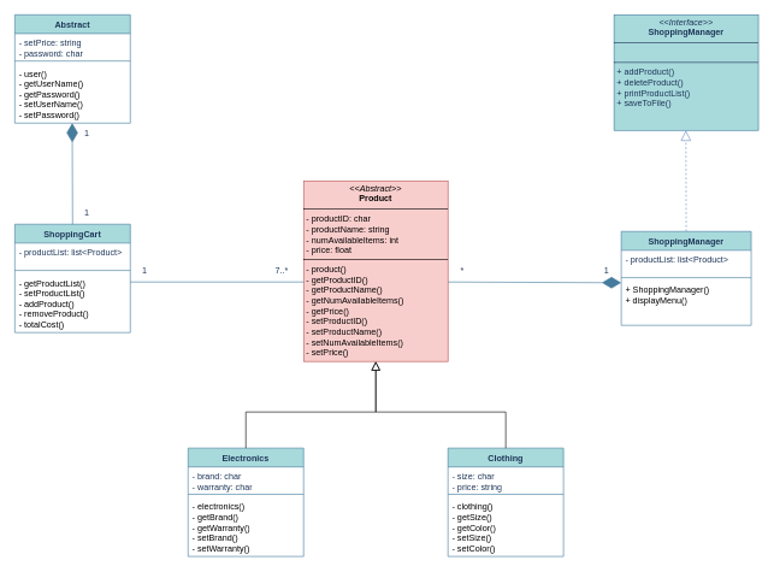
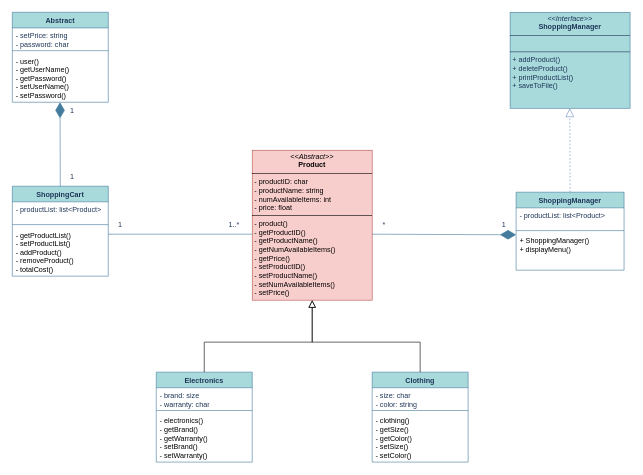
  <mxCell id="0" />
  <mxCell id="1" parent="0" />
  <mxCell id="2" value="&lt;p style=&quot;margin:0px;margin-top:4px;text-align:center;&quot;&gt;&lt;i&gt;&amp;lt;&amp;lt;Abstract&amp;gt;&amp;gt;&lt;/i&gt;&lt;br&gt;&lt;b&gt;Product&lt;/b&gt;&lt;/p&gt;&lt;hr size=&quot;1&quot; style=&quot;border-style:solid;&quot;&gt;&lt;p style=&quot;margin:0px;margin-left:4px;&quot;&gt;- productID: char&lt;br&gt;- productName: string&lt;/p&gt;&lt;p style=&quot;margin:0px;margin-left:4px;&quot;&gt;- numAvailableItems: int&lt;/p&gt;&lt;p style=&quot;margin:0px;margin-left:4px;&quot;&gt;- price: float&lt;/p&gt;&lt;hr size=&quot;1&quot; style=&quot;border-style:solid;&quot;&gt;&lt;p style=&quot;margin:0px;margin-left:4px;&quot;&gt;- product()&lt;/p&gt;&lt;p style=&quot;margin:0px;margin-left:4px;&quot;&gt;- getProductID()&lt;br&gt;- getProductName()&lt;br&gt;&lt;/p&gt;&lt;p style=&quot;margin:0px;margin-left:4px;&quot;&gt;- getNumAvailableItems()&lt;/p&gt;&lt;p style=&quot;margin:0px;margin-left:4px;&quot;&gt;- getPrice()&lt;/p&gt;&lt;p style=&quot;margin: 0px 0px 0px 4px;&quot;&gt;- setProductID()&lt;br&gt;- setProductName()&lt;br&gt;&lt;/p&gt;&lt;p style=&quot;margin: 0px 0px 0px 4px;&quot;&gt;- setNumAvailableItems()&lt;/p&gt;&lt;p style=&quot;margin: 0px 0px 0px 4px;&quot;&gt;- setPrice()&lt;/p&gt;" style="verticalAlign=top;align=left;overflow=fill;html=1;whiteSpace=wrap;strokeColor=#b85450;fillColor=#f8cecc;" vertex="1" parent="1"><mxGeometry x="420" y="250" width="200" height="250" as="geometry" /></mxCell>
  <mxCell id="3" value="Electronics" style="swimlane;fontStyle=1;align=center;verticalAlign=top;childLayout=stackLayout;horizontal=1;startSize=26;horizontalStack=0;resizeParent=1;resizeParentMax=0;resizeLast=0;collapsible=1;marginBottom=0;whiteSpace=wrap;html=1;strokeColor=#457B9D;fontColor=#1D3557;fillColor=#A8DADC;" vertex="1" parent="1"><mxGeometry x="260" y="620" width="160" height="150" as="geometry" /></mxCell>
- <mxCell id="4" value="- brand: char&lt;div&gt;- warranty: char&lt;/div&gt;" style="text;strokeColor=none;fillColor=none;align=left;verticalAlign=top;spacingLeft=4;spacingRight=4;overflow=hidden;rotatable=0;points=[[0,0.5],[1,0.5]];portConstraint=eastwest;whiteSpace=wrap;html=1;fontColor=#1D3557;" vertex="1" parent="3"><mxGeometry y="26" width="160" height="34" as="geometry" /></mxCell>
+ <mxCell id="4" value="- brand: size&lt;div&gt;- warranty: char&lt;/div&gt;" style="text;strokeColor=none;fillColor=none;align=left;verticalAlign=top;spacingLeft=4;spacingRight=4;overflow=hidden;rotatable=0;points=[[0,0.5],[1,0.5]];portConstraint=eastwest;whiteSpace=wrap;html=1;fontColor=#1D3557;" vertex="1" parent="3"><mxGeometry y="26" width="160" height="34" as="geometry" /></mxCell>
  <mxCell id="5" value="" style="line;strokeWidth=1;fillColor=none;align=left;verticalAlign=middle;spacingTop=-1;spacingLeft=3;spacingRight=3;rotatable=0;labelPosition=right;points=[];portConstraint=eastwest;strokeColor=inherit;fontColor=#1D3557;" vertex="1" parent="3"><mxGeometry y="60" width="160" height="8" as="geometry" /></mxCell>
  <mxCell id="6" value="&lt;span style=&quot;color: rgb(0, 0, 0);&quot;&gt;- electronics()&lt;/span&gt;&lt;div&gt;&lt;span style=&quot;color: rgb(0, 0, 0);&quot;&gt;- getBrand()&lt;/span&gt;&lt;/div&gt;&lt;div&gt;&lt;span style=&quot;color: rgb(0, 0, 0);&quot;&gt;- getWarranty()&lt;/span&gt;&lt;/div&gt;&lt;div&gt;&lt;span style=&quot;color: rgb(0, 0, 0);&quot;&gt;- setBrand()&lt;/span&gt;&lt;/div&gt;&lt;div&gt;&lt;span style=&quot;color: rgb(0, 0, 0);&quot;&gt;- setWarranty()&lt;/span&gt;&lt;/div&gt;" style="text;strokeColor=none;fillColor=none;align=left;verticalAlign=top;spacingLeft=4;spacingRight=4;overflow=hidden;rotatable=0;points=[[0,0.5],[1,0.5]];portConstraint=eastwest;whiteSpace=wrap;html=1;fontColor=#1D3557;" vertex="1" parent="3"><mxGeometry y="68" width="160" height="82" as="geometry" /></mxCell>
  <mxCell id="7" value="Clothing" style="swimlane;fontStyle=1;align=center;verticalAlign=top;childLayout=stackLayout;horizontal=1;startSize=26;horizontalStack=0;resizeParent=1;resizeParentMax=0;resizeLast=0;collapsible=1;marginBottom=0;whiteSpace=wrap;html=1;strokeColor=#457B9D;fontColor=#1D3557;fillColor=#A8DADC;" vertex="1" parent="1"><mxGeometry x="620" y="620" width="160" height="150" as="geometry" /></mxCell>
- <mxCell id="8" value="- size: char&lt;div&gt;- price: string&lt;/div&gt;" style="text;strokeColor=none;fillColor=none;align=left;verticalAlign=top;spacingLeft=4;spacingRight=4;overflow=hidden;rotatable=0;points=[[0,0.5],[1,0.5]];portConstraint=eastwest;whiteSpace=wrap;html=1;fontColor=#1D3557;" vertex="1" parent="7"><mxGeometry y="26" width="160" height="34" as="geometry" /></mxCell>
+ <mxCell id="8" value="- size: char&lt;div&gt;- color: string&lt;/div&gt;" style="text;strokeColor=none;fillColor=none;align=left;verticalAlign=top;spacingLeft=4;spacingRight=4;overflow=hidden;rotatable=0;points=[[0,0.5],[1,0.5]];portConstraint=eastwest;whiteSpace=wrap;html=1;fontColor=#1D3557;" vertex="1" parent="7"><mxGeometry y="26" width="160" height="34" as="geometry" /></mxCell>
  <mxCell id="9" value="" style="line;strokeWidth=1;fillColor=none;align=left;verticalAlign=middle;spacingTop=-1;spacingLeft=3;spacingRight=3;rotatable=0;labelPosition=right;points=[];portConstraint=eastwest;strokeColor=inherit;fontColor=#1D3557;" vertex="1" parent="7"><mxGeometry y="60" width="160" height="8" as="geometry" /></mxCell>
  <mxCell id="10" value="&lt;span style=&quot;color: rgb(0, 0, 0);&quot;&gt;- clothing()&lt;/span&gt;&lt;div&gt;&lt;span style=&quot;color: rgb(0, 0, 0);&quot;&gt;- getSize()&lt;/span&gt;&lt;/div&gt;&lt;div&gt;&lt;span style=&quot;color: rgb(0, 0, 0);&quot;&gt;- getColor()&lt;/span&gt;&lt;/div&gt;&lt;div&gt;&lt;span style=&quot;color: rgb(0, 0, 0);&quot;&gt;- setSize()&lt;/span&gt;&lt;/div&gt;&lt;div&gt;&lt;span style=&quot;color: rgb(0, 0, 0);&quot;&gt;- setColor()&lt;/span&gt;&lt;/div&gt;" style="text;strokeColor=none;fillColor=none;align=left;verticalAlign=top;spacingLeft=4;spacingRight=4;overflow=hidden;rotatable=0;points=[[0,0.5],[1,0.5]];portConstraint=eastwest;whiteSpace=wrap;html=1;fontColor=#1D3557;" vertex="1" parent="7"><mxGeometry y="68" width="160" height="82" as="geometry" /></mxCell>
  <mxCell id="11" value="" style="endArrow=block;endSize=10;endFill=0;shadow=0;strokeWidth=1;rounded=0;curved=0;edgeStyle=elbowEdgeStyle;elbow=vertical;exitX=0.5;exitY=0;exitDx=0;exitDy=0;" edge="1" parent="1"><mxGeometry width="160" relative="1" as="geometry"><mxPoint x="700" y="620" as="sourcePoint" /><mxPoint x="520" y="500" as="targetPoint" /><Array as="points"><mxPoint x="600" y="570" /><mxPoint x="704" y="310" /></Array></mxGeometry></mxCell>
  <mxCell id="12" value="" style="endArrow=block;endSize=10;endFill=0;shadow=0;strokeWidth=1;rounded=0;curved=0;edgeStyle=elbowEdgeStyle;elbow=vertical;exitX=0.5;exitY=0;exitDx=0;exitDy=0;entryX=0.5;entryY=1;entryDx=0;entryDy=0;" edge="1" parent="1" target="2"><mxGeometry width="160" relative="1" as="geometry"><mxPoint x="340" y="620" as="sourcePoint" /><mxPoint x="510" y="500" as="targetPoint" /><Array as="points"><mxPoint x="530" y="570" /><mxPoint x="430" y="280" /><mxPoint x="480" y="280" /><mxPoint x="240" y="290" /></Array></mxGeometry></mxCell>
  <mxCell id="13" value="Abstract" style="swimlane;fontStyle=1;align=center;verticalAlign=top;childLayout=stackLayout;horizontal=1;startSize=26;horizontalStack=0;resizeParent=1;resizeParentMax=0;resizeLast=0;collapsible=1;marginBottom=0;whiteSpace=wrap;html=1;strokeColor=#457B9D;fontColor=#1D3557;fillColor=#A8DADC;" vertex="1" parent="1"><mxGeometry x="20" y="20" width="160" height="150" as="geometry" /></mxCell>
  <mxCell id="14" value="- setPrice: string&lt;div&gt;- password: char&lt;/div&gt;" style="text;strokeColor=none;fillColor=none;align=left;verticalAlign=top;spacingLeft=4;spacingRight=4;overflow=hidden;rotatable=0;points=[[0,0.5],[1,0.5]];portConstraint=eastwest;whiteSpace=wrap;html=1;fontColor=#1D3557;" vertex="1" parent="13"><mxGeometry y="26" width="160" height="34" as="geometry" /></mxCell>
  <mxCell id="15" value="" style="line;strokeWidth=1;fillColor=none;align=left;verticalAlign=middle;spacingTop=-1;spacingLeft=3;spacingRight=3;rotatable=0;labelPosition=right;points=[];portConstraint=eastwest;strokeColor=inherit;fontColor=#1D3557;" vertex="1" parent="13"><mxGeometry y="60" width="160" height="8" as="geometry" /></mxCell>
  <mxCell id="16" value="&lt;span style=&quot;color: rgb(0, 0, 0);&quot;&gt;- user()&lt;/span&gt;&lt;div&gt;&lt;span style=&quot;color: rgb(0, 0, 0);&quot;&gt;- getUserName()&lt;/span&gt;&lt;/div&gt;&lt;div&gt;&lt;span style=&quot;color: rgb(0, 0, 0);&quot;&gt;- getPassword()&lt;/span&gt;&lt;/div&gt;&lt;div&gt;&lt;span style=&quot;color: rgb(0, 0, 0);&quot;&gt;- setUserName()&lt;/span&gt;&lt;/div&gt;&lt;div&gt;&lt;span style=&quot;color: rgb(0, 0, 0);&quot;&gt;- setPassword()&lt;/span&gt;&lt;/div&gt;" style="text;strokeColor=none;fillColor=none;align=left;verticalAlign=top;spacingLeft=4;spacingRight=4;overflow=hidden;rotatable=0;points=[[0,0.5],[1,0.5]];portConstraint=eastwest;whiteSpace=wrap;html=1;fontColor=#1D3557;" vertex="1" parent="13"><mxGeometry y="68" width="160" height="82" as="geometry" /></mxCell>
  <mxCell id="17" value="ShoppingCart" style="swimlane;fontStyle=1;align=center;verticalAlign=top;childLayout=stackLayout;horizontal=1;startSize=26;horizontalStack=0;resizeParent=1;resizeParentMax=0;resizeLast=0;collapsible=1;marginBottom=0;whiteSpace=wrap;html=1;strokeColor=#457B9D;fontColor=#1D3557;fillColor=#A8DADC;" vertex="1" parent="1"><mxGeometry x="20" y="310" width="160" height="150" as="geometry" /></mxCell>
  <mxCell id="18" value="- productList: list&amp;lt;Product&amp;gt;" style="text;strokeColor=none;fillColor=none;align=left;verticalAlign=top;spacingLeft=4;spacingRight=4;overflow=hidden;rotatable=0;points=[[0,0.5],[1,0.5]];portConstraint=eastwest;whiteSpace=wrap;html=1;fontColor=#1D3557;" vertex="1" parent="17"><mxGeometry y="26" width="160" height="34" as="geometry" /></mxCell>
  <mxCell id="19" value="" style="line;strokeWidth=1;fillColor=none;align=left;verticalAlign=middle;spacingTop=-1;spacingLeft=3;spacingRight=3;rotatable=0;labelPosition=right;points=[];portConstraint=eastwest;strokeColor=inherit;fontColor=#1D3557;" vertex="1" parent="17"><mxGeometry y="60" width="160" height="8" as="geometry" /></mxCell>
  <mxCell id="20" value="&lt;span style=&quot;color: light-dark(rgb(0, 0, 0), rgb(0, 0, 0)); background-color: transparent;&quot;&gt;- getProductList()&lt;/span&gt;&lt;div&gt;&lt;span style=&quot;color: rgb(0, 0, 0);&quot;&gt;- setProductList()&lt;/span&gt;&lt;br&gt;&lt;/div&gt;&lt;div&gt;&lt;span style=&quot;color: rgb(0, 0, 0);&quot;&gt;- addProduct()&lt;/span&gt;&lt;/div&gt;&lt;div&gt;&lt;span style=&quot;color: rgb(0, 0, 0);&quot;&gt;- removeProduct()&lt;/span&gt;&lt;/div&gt;&lt;div&gt;&lt;span style=&quot;color: rgb(0, 0, 0);&quot;&gt;- totalCost()&lt;/span&gt;&lt;/div&gt;" style="text;strokeColor=none;fillColor=none;align=left;verticalAlign=top;spacingLeft=4;spacingRight=4;overflow=hidden;rotatable=0;points=[[0,0.5],[1,0.5]];portConstraint=eastwest;whiteSpace=wrap;html=1;fontColor=#1D3557;" vertex="1" parent="17"><mxGeometry y="68" width="160" height="82" as="geometry" /></mxCell>
  <mxCell id="21" value="1" style="text;html=1;align=center;verticalAlign=middle;whiteSpace=wrap;rounded=0;fontColor=#1D3557;" vertex="1" parent="1"><mxGeometry x="90" y="170" width="60" height="30" as="geometry" /></mxCell>
  <mxCell id="22" value="1" style="text;html=1;align=center;verticalAlign=middle;whiteSpace=wrap;rounded=0;fontColor=#1D3557;" vertex="1" parent="1"><mxGeometry x="90" y="280" width="60" height="30" as="geometry" /></mxCell>
  <mxCell id="23" value="&lt;p style=&quot;margin:0px;margin-top:4px;text-align:center;&quot;&gt;&lt;i&gt;&amp;lt;&amp;lt;Interface&amp;gt;&amp;gt;&lt;/i&gt;&lt;br&gt;&lt;b&gt;ShoppingManager&lt;/b&gt;&lt;/p&gt;&lt;hr size=&quot;1&quot; style=&quot;border-style:solid;&quot;&gt;&lt;p style=&quot;margin:0px;margin-left:4px;&quot;&gt;&lt;br&gt;&lt;/p&gt;&lt;hr size=&quot;1&quot; style=&quot;border-style:solid;&quot;&gt;&lt;p style=&quot;margin:0px;margin-left:4px;&quot;&gt;+ addProduct()&lt;/p&gt;&lt;p style=&quot;margin:0px;margin-left:4px;&quot;&gt;+ deleteProduct()&lt;/p&gt;&lt;p style=&quot;margin:0px;margin-left:4px;&quot;&gt;+ printProductList()&lt;/p&gt;&lt;p style=&quot;margin:0px;margin-left:4px;&quot;&gt;+ saveToFile()&lt;/p&gt;" style="verticalAlign=top;align=left;overflow=fill;html=1;whiteSpace=wrap;strokeColor=#457B9D;fontColor=#1D3557;fillColor=#A8DADC;" vertex="1" parent="1"><mxGeometry x="850" y="20" width="200" height="160" as="geometry" /></mxCell>
  <mxCell id="24" value="ShoppingManager" style="swimlane;fontStyle=1;align=center;verticalAlign=top;childLayout=stackLayout;horizontal=1;startSize=26;horizontalStack=0;resizeParent=1;resizeParentMax=0;resizeLast=0;collapsible=1;marginBottom=0;whiteSpace=wrap;html=1;strokeColor=#457B9D;fontColor=#1D3557;fillColor=#A8DADC;" vertex="1" parent="1"><mxGeometry x="860" y="320" width="180" height="130" as="geometry" /></mxCell>
  <mxCell id="25" value="- productList: list&amp;lt;Product&amp;gt;" style="text;strokeColor=none;fillColor=none;align=left;verticalAlign=top;spacingLeft=4;spacingRight=4;overflow=hidden;rotatable=0;points=[[0,0.5],[1,0.5]];portConstraint=eastwest;whiteSpace=wrap;html=1;fontColor=#1D3557;" vertex="1" parent="24"><mxGeometry y="26" width="180" height="34" as="geometry" /></mxCell>
  <mxCell id="26" value="" style="line;strokeWidth=1;fillColor=none;align=left;verticalAlign=middle;spacingTop=-1;spacingLeft=3;spacingRight=3;rotatable=0;labelPosition=right;points=[];portConstraint=eastwest;strokeColor=inherit;fontColor=#1D3557;" vertex="1" parent="24"><mxGeometry y="60" width="180" height="8" as="geometry" /></mxCell>
  <mxCell id="27" value="&lt;div&gt;&lt;font color=&quot;#000000&quot;&gt;+ ShoppingManager()&lt;/font&gt;&lt;/div&gt;&lt;font color=&quot;#000000&quot;&gt;+ displayMenu()&lt;/font&gt;" style="text;strokeColor=none;fillColor=none;align=left;verticalAlign=top;spacingLeft=4;spacingRight=4;overflow=hidden;rotatable=0;points=[[0,0.5],[1,0.5]];portConstraint=eastwest;whiteSpace=wrap;html=1;fontColor=#1D3557;" vertex="1" parent="24"><mxGeometry y="68" width="180" height="62" as="geometry" /></mxCell>
  <mxCell id="28" value="" style="endArrow=block;dashed=1;endFill=0;endSize=12;html=1;rounded=0;strokeColor=#6c8ebf;fontColor=#1D3557;fillColor=#dae8fc;exitX=0.5;exitY=0;exitDx=0;exitDy=0;" edge="1" parent="1" source="24"><mxGeometry width="160" relative="1" as="geometry"><mxPoint x="949.5" y="280" as="sourcePoint" /><mxPoint x="949.5" y="180" as="targetPoint" /></mxGeometry></mxCell>
  <mxCell id="29" value="" style="endArrow=none;html=1;edgeStyle=orthogonalEdgeStyle;rounded=0;strokeColor=#457B9D;fontColor=#1D3557;fillColor=#A8DADC;entryX=0.5;entryY=0;entryDx=0;entryDy=0;" edge="1" parent="1"><mxGeometry relative="1" as="geometry"><mxPoint x="420" y="390" as="sourcePoint" /><mxPoint x="180" y="390" as="targetPoint" /></mxGeometry></mxCell>
  <mxCell id="30" value="1" style="text;html=1;align=center;verticalAlign=middle;whiteSpace=wrap;rounded=0;fontColor=#1D3557;" vertex="1" parent="1"><mxGeometry x="170" y="360" width="60" height="30" as="geometry" /></mxCell>
- <mxCell id="31" value="7..*" style="text;html=1;align=center;verticalAlign=middle;whiteSpace=wrap;rounded=0;fontColor=#1D3557;" vertex="1" parent="1"><mxGeometry x="360" y="360" width="60" height="30" as="geometry" /></mxCell>
+ <mxCell id="31" value="1..*" style="text;html=1;align=center;verticalAlign=middle;whiteSpace=wrap;rounded=0;fontColor=#1D3557;" vertex="1" parent="1"><mxGeometry x="360" y="360" width="60" height="30" as="geometry" /></mxCell>
  <mxCell id="32" value="1" style="text;html=1;align=center;verticalAlign=middle;whiteSpace=wrap;rounded=0;fontColor=#1D3557;" vertex="1" parent="1"><mxGeometry x="810" y="360" width="60" height="30" as="geometry" /></mxCell>
  <mxCell id="33" value="*" style="text;html=1;align=center;verticalAlign=middle;whiteSpace=wrap;rounded=0;fontColor=#1D3557;" vertex="1" parent="1"><mxGeometry x="610" y="360" width="60" height="30" as="geometry" /></mxCell>
  <mxCell id="34" value="" style="endArrow=diamondThin;endFill=1;endSize=24;html=1;rounded=0;strokeColor=#457B9D;fontColor=#1D3557;fillColor=#A8DADC;exitX=0.5;exitY=0;exitDx=0;exitDy=0;" edge="1" parent="1" source="17"><mxGeometry width="160" relative="1" as="geometry"><mxPoint x="110" y="300" as="sourcePoint" /><mxPoint x="99.5" y="170" as="targetPoint" /></mxGeometry></mxCell>
  <mxCell id="35" value="" style="endArrow=diamondThin;endFill=1;endSize=24;html=1;rounded=0;strokeColor=#457B9D;fontColor=#1D3557;fillColor=#A8DADC;exitX=0.5;exitY=0;exitDx=0;exitDy=0;" edge="1" parent="1"><mxGeometry width="160" relative="1" as="geometry"><mxPoint x="620" y="390" as="sourcePoint" /><mxPoint x="860" y="391" as="targetPoint" /></mxGeometry></mxCell>
